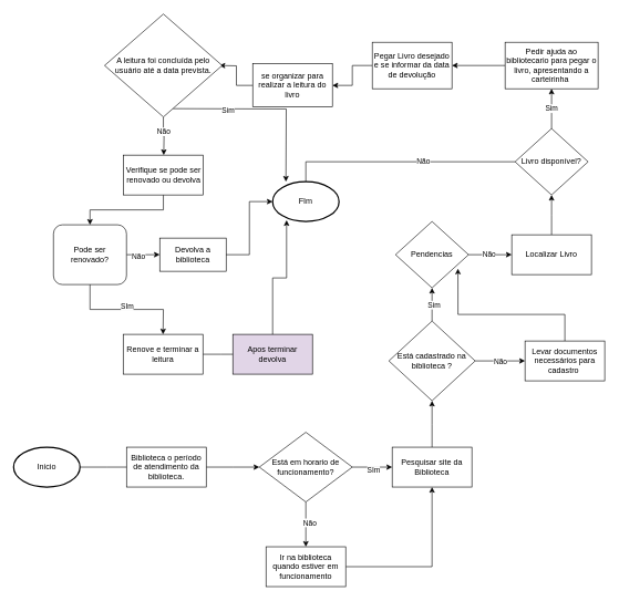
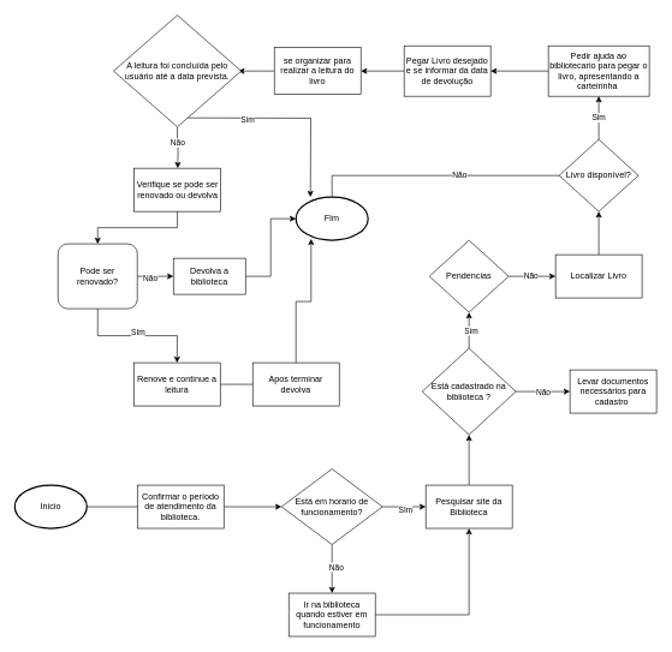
  <mxCell id="0" />
  <mxCell id="1" parent="0" />
  <mxCell id="2" style="edgeStyle=orthogonalEdgeStyle;rounded=0;orthogonalLoop=1;jettySize=auto;html=1;exitX=1;exitY=0.5;exitDx=0;exitDy=0;exitPerimeter=0;" edge="1" parent="1" source="3"><mxGeometry relative="1" as="geometry"><mxPoint x="200" y="703" as="targetPoint" /></mxGeometry></mxCell>
  <mxCell id="3" value="Inicio" style="strokeWidth=2;html=1;shape=mxgraph.flowchart.start_1;whiteSpace=wrap;" vertex="1" parent="1"><mxGeometry x="20" y="673" width="100" height="60" as="geometry" /></mxCell>
  <mxCell id="4" style="edgeStyle=orthogonalEdgeStyle;rounded=0;orthogonalLoop=1;jettySize=auto;html=1;exitX=1;exitY=0.5;exitDx=0;exitDy=0;" edge="1" parent="1" source="5"><mxGeometry relative="1" as="geometry"><mxPoint x="390" y="703" as="targetPoint" /></mxGeometry></mxCell>
- <mxCell id="5" value="Biblioteca o período de atendimento da biblioteca." style="rounded=0;whiteSpace=wrap;html=1;" vertex="1" parent="1"><mxGeometry x="190" y="673" width="120" height="60" as="geometry" /></mxCell>
+ <mxCell id="5" value="Confirmar o período de atendimento da biblioteca." style="rounded=0;whiteSpace=wrap;html=1;" vertex="1" parent="1"><mxGeometry x="190" y="673" width="120" height="60" as="geometry" /></mxCell>
  <mxCell id="6" style="edgeStyle=orthogonalEdgeStyle;rounded=0;orthogonalLoop=1;jettySize=auto;html=1;exitX=1;exitY=0.5;exitDx=0;exitDy=0;" edge="1" parent="1" source="10"><mxGeometry relative="1" as="geometry"><mxPoint x="590" y="703" as="targetPoint" /></mxGeometry></mxCell>
  <mxCell id="7" value="SIm" style="edgeLabel;html=1;align=center;verticalAlign=middle;resizable=0;points=[];" vertex="1" connectable="0" parent="6"><mxGeometry x="0.072" y="-4" relative="1" as="geometry"><mxPoint as="offset" /></mxGeometry></mxCell>
  <mxCell id="8" style="edgeStyle=orthogonalEdgeStyle;rounded=0;orthogonalLoop=1;jettySize=auto;html=1;exitX=0.5;exitY=1;exitDx=0;exitDy=0;" edge="1" parent="1" source="10"><mxGeometry relative="1" as="geometry"><mxPoint x="460" y="823" as="targetPoint" /></mxGeometry></mxCell>
  <mxCell id="9" value="Não" style="edgeLabel;html=1;align=center;verticalAlign=middle;resizable=0;points=[];" vertex="1" connectable="0" parent="8"><mxGeometry x="-0.103" y="5" relative="1" as="geometry"><mxPoint y="1" as="offset" /></mxGeometry></mxCell>
  <mxCell id="10" value="Está em horario de funcionamento?" style="rhombus;whiteSpace=wrap;html=1;" vertex="1" parent="1"><mxGeometry x="390" y="650.5" width="140" height="105" as="geometry" /></mxCell>
  <mxCell id="11" style="edgeStyle=orthogonalEdgeStyle;rounded=0;orthogonalLoop=1;jettySize=auto;html=1;exitX=0.5;exitY=0;exitDx=0;exitDy=0;" edge="1" parent="1" source="12"><mxGeometry relative="1" as="geometry"><mxPoint x="650" y="603" as="targetPoint" /></mxGeometry></mxCell>
  <mxCell id="12" value="Pesquisar site da Biblioteca" style="rounded=0;whiteSpace=wrap;html=1;" vertex="1" parent="1"><mxGeometry x="590" y="673" width="120" height="60" as="geometry" /></mxCell>
  <mxCell id="13" style="edgeStyle=orthogonalEdgeStyle;rounded=0;orthogonalLoop=1;jettySize=auto;html=1;exitX=1;exitY=0.5;exitDx=0;exitDy=0;entryX=0.5;entryY=1;entryDx=0;entryDy=0;" edge="1" parent="1" source="14" target="12"><mxGeometry relative="1" as="geometry" /></mxCell>
  <mxCell id="14" value="Ir na biblioteca quando estiver em funcionamento" style="rounded=0;whiteSpace=wrap;html=1;" vertex="1" parent="1"><mxGeometry x="400" y="823" width="120" height="60" as="geometry" /></mxCell>
  <mxCell id="15" style="edgeStyle=orthogonalEdgeStyle;rounded=0;orthogonalLoop=1;jettySize=auto;html=1;exitX=0.5;exitY=0;exitDx=0;exitDy=0;" edge="1" parent="1" source="19"><mxGeometry relative="1" as="geometry"><mxPoint x="650" y="433" as="targetPoint" /></mxGeometry></mxCell>
  <mxCell id="16" value="Sim" style="edgeLabel;html=1;align=center;verticalAlign=middle;resizable=0;points=[];" vertex="1" connectable="0" parent="15"><mxGeometry x="-0.01" y="-1" relative="1" as="geometry"><mxPoint x="1" as="offset" /></mxGeometry></mxCell>
  <mxCell id="17" style="edgeStyle=orthogonalEdgeStyle;rounded=0;orthogonalLoop=1;jettySize=auto;html=1;exitX=1;exitY=0.5;exitDx=0;exitDy=0;" edge="1" parent="1" source="19"><mxGeometry relative="1" as="geometry"><mxPoint x="790" y="543" as="targetPoint" /></mxGeometry></mxCell>
  <mxCell id="18" value="Não" style="edgeLabel;html=1;align=center;verticalAlign=middle;resizable=0;points=[];" vertex="1" connectable="0" parent="17"><mxGeometry x="-0.02" relative="1" as="geometry"><mxPoint as="offset" /></mxGeometry></mxCell>
  <mxCell id="19" value="Está cadastrado na biblioteca ?" style="rhombus;whiteSpace=wrap;html=1;" vertex="1" parent="1"><mxGeometry x="585" y="483" width="130" height="120" as="geometry" /></mxCell>
  <mxCell id="20" value="Levar documentos necessários para cadastro&amp;nbsp;" style="rounded=0;whiteSpace=wrap;html=1;" vertex="1" parent="1"><mxGeometry x="790" y="513" width="120" height="60" as="geometry" /></mxCell>
  <mxCell id="21" style="edgeStyle=orthogonalEdgeStyle;rounded=0;orthogonalLoop=1;jettySize=auto;html=1;exitX=1;exitY=0.5;exitDx=0;exitDy=0;" edge="1" parent="1" source="23"><mxGeometry relative="1" as="geometry"><mxPoint x="770" y="383" as="targetPoint" /></mxGeometry></mxCell>
  <mxCell id="22" value="Não" style="edgeLabel;html=1;align=center;verticalAlign=middle;resizable=0;points=[];" vertex="1" connectable="0" parent="21"><mxGeometry x="-0.084" y="1" relative="1" as="geometry"><mxPoint as="offset" /></mxGeometry></mxCell>
  <mxCell id="23" value="Pendencias" style="rhombus;whiteSpace=wrap;html=1;" vertex="1" parent="1"><mxGeometry x="595" y="333" width="110" height="100" as="geometry" /></mxCell>
  <mxCell id="24" style="edgeStyle=orthogonalEdgeStyle;rounded=0;orthogonalLoop=1;jettySize=auto;html=1;exitX=0.5;exitY=0;exitDx=0;exitDy=0;" edge="1" parent="1" source="25"><mxGeometry relative="1" as="geometry"><mxPoint x="830" y="293" as="targetPoint" /></mxGeometry></mxCell>
  <mxCell id="25" value="Localizar Livro" style="rounded=0;whiteSpace=wrap;html=1;" vertex="1" parent="1"><mxGeometry x="770" y="353" width="120" height="60" as="geometry" /></mxCell>
  <mxCell id="26" style="edgeStyle=orthogonalEdgeStyle;rounded=0;orthogonalLoop=1;jettySize=auto;html=1;exitX=0;exitY=0.5;exitDx=0;exitDy=0;entryX=0.5;entryY=0;entryDx=0;entryDy=0;entryPerimeter=0;endArrow=none;" edge="1" parent="1" source="30" target="31"><mxGeometry relative="1" as="geometry"><mxPoint x="550" y="243" as="targetPoint" /></mxGeometry></mxCell>
  <mxCell id="27" value="Não" style="edgeLabel;html=1;align=center;verticalAlign=middle;resizable=0;points=[];" vertex="1" connectable="0" parent="26"><mxGeometry x="-0.193" y="-2" relative="1" as="geometry"><mxPoint as="offset" /></mxGeometry></mxCell>
  <mxCell id="28" style="edgeStyle=orthogonalEdgeStyle;rounded=0;orthogonalLoop=1;jettySize=auto;html=1;exitX=0.5;exitY=0;exitDx=0;exitDy=0;" edge="1" parent="1" source="30"><mxGeometry relative="1" as="geometry"><mxPoint x="830" y="133" as="targetPoint" /></mxGeometry></mxCell>
  <mxCell id="29" value="Sim" style="edgeLabel;html=1;align=center;verticalAlign=middle;resizable=0;points=[];" vertex="1" connectable="0" parent="28"><mxGeometry x="-0.025" y="1" relative="1" as="geometry"><mxPoint y="-2" as="offset" /></mxGeometry></mxCell>
  <mxCell id="30" value="Livro disponível?" style="rhombus;whiteSpace=wrap;html=1;" vertex="1" parent="1"><mxGeometry x="775" y="193" width="110" height="100" as="geometry" /></mxCell>
  <mxCell id="31" value="FIm" style="strokeWidth=2;html=1;shape=mxgraph.flowchart.start_1;whiteSpace=wrap;" vertex="1" parent="1"><mxGeometry x="410" y="273" width="100" height="60" as="geometry" /></mxCell>
  <mxCell id="32" style="edgeStyle=orthogonalEdgeStyle;rounded=0;orthogonalLoop=1;jettySize=auto;html=1;exitX=0;exitY=0.5;exitDx=0;exitDy=0;entryX=1;entryY=0.5;entryDx=0;entryDy=0;" edge="1" parent="1" source="33" target="35"><mxGeometry relative="1" as="geometry" /></mxCell>
  <mxCell id="33" value="Pedir ajuda ao bibliotecario para pegar o livro, apresentando a carteirinha&amp;nbsp;" style="rounded=0;whiteSpace=wrap;html=1;" vertex="1" parent="1"><mxGeometry x="760" y="63" width="140" height="70" as="geometry" /></mxCell>
  <mxCell id="34" style="edgeStyle=orthogonalEdgeStyle;rounded=0;orthogonalLoop=1;jettySize=auto;html=1;exitX=0;exitY=0.5;exitDx=0;exitDy=0;" edge="1" parent="1" source="35" target="37"><mxGeometry relative="1" as="geometry"><mxPoint x="500" y="98" as="targetPoint" /></mxGeometry></mxCell>
  <mxCell id="35" value="Pegar Livro desejado e se informar da data de devolução" style="rounded=0;whiteSpace=wrap;html=1;" vertex="1" parent="1"><mxGeometry x="560" y="63" width="120" height="70" as="geometry" /></mxCell>
  <mxCell id="36" style="edgeStyle=orthogonalEdgeStyle;rounded=0;orthogonalLoop=1;jettySize=auto;html=1;exitX=0;exitY=0.5;exitDx=0;exitDy=0;" edge="1" parent="1" source="37"><mxGeometry relative="1" as="geometry"><mxPoint x="330" y="98" as="targetPoint" /></mxGeometry></mxCell>
- <mxCell id="37" value="se organizar para realizar a leitura do livro" style="rounded=0;whiteSpace=wrap;html=1;" vertex="1" parent="1"><mxGeometry x="380" y="95.5" width="120" height="65" as="geometry" /></mxCell>
+ <mxCell id="37" value="se organizar para realizar a leitura do livro" style="rounded=0;whiteSpace=wrap;html=1;" vertex="1" parent="1"><mxGeometry x="380" y="65.5" width="120" height="65" as="geometry" /></mxCell>
  <mxCell id="38" style="edgeStyle=orthogonalEdgeStyle;rounded=0;orthogonalLoop=1;jettySize=auto;html=1;exitX=0.5;exitY=1;exitDx=0;exitDy=0;" edge="1" parent="1" source="42"><mxGeometry relative="1" as="geometry"><mxPoint x="246" y="233" as="targetPoint" /></mxGeometry></mxCell>
  <mxCell id="39" value="Não" style="edgeLabel;html=1;align=center;verticalAlign=middle;resizable=0;points=[];" vertex="1" connectable="0" parent="38"><mxGeometry x="-0.265" relative="1" as="geometry"><mxPoint as="offset" /></mxGeometry></mxCell>
  <mxCell id="40" style="edgeStyle=orthogonalEdgeStyle;rounded=0;orthogonalLoop=1;jettySize=auto;html=1;exitX=1;exitY=1;exitDx=0;exitDy=0;" edge="1" parent="1"><mxGeometry relative="1" as="geometry"><mxPoint x="260" y="163" as="sourcePoint" /><mxPoint x="430" y="273" as="targetPoint" /></mxGeometry></mxCell>
  <mxCell id="41" value="Sim" style="edgeLabel;html=1;align=center;verticalAlign=middle;resizable=0;points=[];" vertex="1" connectable="0" parent="40"><mxGeometry x="-0.407" y="-2" relative="1" as="geometry"><mxPoint as="offset" /></mxGeometry></mxCell>
  <mxCell id="42" value="A leitura foi concluída pelo usuário até a data prevista." style="rhombus;whiteSpace=wrap;html=1;" vertex="1" parent="1"><mxGeometry x="157" y="20.5" width="177" height="155" as="geometry" /></mxCell>
  <mxCell id="43" style="edgeStyle=orthogonalEdgeStyle;rounded=0;orthogonalLoop=1;jettySize=auto;html=1;exitX=0.5;exitY=1;exitDx=0;exitDy=0;entryX=0.5;entryY=0;entryDx=0;entryDy=0;" edge="1" parent="1" source="44" target="49"><mxGeometry relative="1" as="geometry"><mxPoint x="246" y="353" as="targetPoint" /></mxGeometry></mxCell>
  <mxCell id="44" value="Verifique se pode ser renovado ou devolva" style="rounded=0;whiteSpace=wrap;html=1;" vertex="1" parent="1"><mxGeometry x="185.5" y="233" width="120" height="60" as="geometry" /></mxCell>
  <mxCell id="45" style="edgeStyle=orthogonalEdgeStyle;rounded=0;orthogonalLoop=1;jettySize=auto;html=1;exitX=0.5;exitY=1;exitDx=0;exitDy=0;" edge="1" parent="1" source="49"><mxGeometry relative="1" as="geometry"><mxPoint x="245" y="503" as="targetPoint" /></mxGeometry></mxCell>
  <mxCell id="46" value="SIm" style="edgeLabel;html=1;align=center;verticalAlign=middle;resizable=0;points=[];" vertex="1" connectable="0" parent="45"><mxGeometry x="0.008" y="4" relative="1" as="geometry"><mxPoint y="-1" as="offset" /></mxGeometry></mxCell>
  <mxCell id="47" style="edgeStyle=orthogonalEdgeStyle;rounded=0;orthogonalLoop=1;jettySize=auto;html=1;exitX=1;exitY=0.5;exitDx=0;exitDy=0;entryX=0;entryY=0.5;entryDx=0;entryDy=0;" edge="1" parent="1" source="49" target="52"><mxGeometry relative="1" as="geometry" /></mxCell>
  <mxCell id="48" value="Não" style="edgeLabel;html=1;align=center;verticalAlign=middle;resizable=0;points=[];" vertex="1" connectable="0" parent="47"><mxGeometry x="-0.32" y="-2" relative="1" as="geometry"><mxPoint as="offset" /></mxGeometry></mxCell>
  <mxCell id="49" value="Pode ser renovado?" style="whiteSpace=wrap;html=1;rounded=1;" vertex="1" parent="1"><mxGeometry x="80" y="338" width="110" height="90" as="geometry" /></mxCell>
  <mxCell id="50" style="edgeStyle=orthogonalEdgeStyle;rounded=0;orthogonalLoop=1;jettySize=auto;html=1;exitX=1;exitY=0.5;exitDx=0;exitDy=0;" edge="1" parent="1" source="51"><mxGeometry relative="1" as="geometry"><mxPoint x="360" y="533" as="targetPoint" /></mxGeometry></mxCell>
- <mxCell id="51" value="Renove e terminar a leitura" style="rounded=0;whiteSpace=wrap;html=1;" vertex="1" parent="1"><mxGeometry x="185" y="503" width="120" height="60" as="geometry" /></mxCell>
+ <mxCell id="51" value="Renove e continue a leitura" style="rounded=0;whiteSpace=wrap;html=1;" vertex="1" parent="1"><mxGeometry x="185" y="503" width="120" height="60" as="geometry" /></mxCell>
  <mxCell id="52" value="Devolva a biblioteca" style="rounded=0;whiteSpace=wrap;html=1;" vertex="1" parent="1"><mxGeometry x="240" y="358" width="100" height="50" as="geometry" /></mxCell>
  <mxCell id="53" style="edgeStyle=orthogonalEdgeStyle;rounded=0;orthogonalLoop=1;jettySize=auto;html=1;exitX=1;exitY=0.5;exitDx=0;exitDy=0;entryX=0;entryY=0.5;entryDx=0;entryDy=0;entryPerimeter=0;" edge="1" parent="1" source="52" target="31"><mxGeometry relative="1" as="geometry" /></mxCell>
- <mxCell id="54" value="Apos terminar devolva" style="rounded=0;whiteSpace=wrap;html=1;fillColor=#e1d5e7;" vertex="1" parent="1"><mxGeometry x="350" y="503" width="120" height="60" as="geometry" /></mxCell>
+ <mxCell id="54" value="Apos terminar devolva" style="rounded=0;whiteSpace=wrap;html=1;" vertex="1" parent="1"><mxGeometry x="350" y="503" width="120" height="60" as="geometry" /></mxCell>
  <mxCell id="55" style="edgeStyle=orthogonalEdgeStyle;rounded=0;orthogonalLoop=1;jettySize=auto;html=1;exitX=0.5;exitY=0;exitDx=0;exitDy=0;entryX=0.21;entryY=0.967;entryDx=0;entryDy=0;entryPerimeter=0;" edge="1" parent="1" source="54" target="31"><mxGeometry relative="1" as="geometry" /></mxCell>
- <mxCell id="56" style="edgeStyle=orthogonalEdgeStyle;rounded=0;orthogonalLoop=1;jettySize=auto;html=1;exitX=0.5;exitY=0;exitDx=0;exitDy=0;entryX=0.855;entryY=0.71;entryDx=0;entryDy=0;entryPerimeter=0;" edge="1" parent="1" source="20" target="23"><mxGeometry relative="1" as="geometry" /></mxCell>
